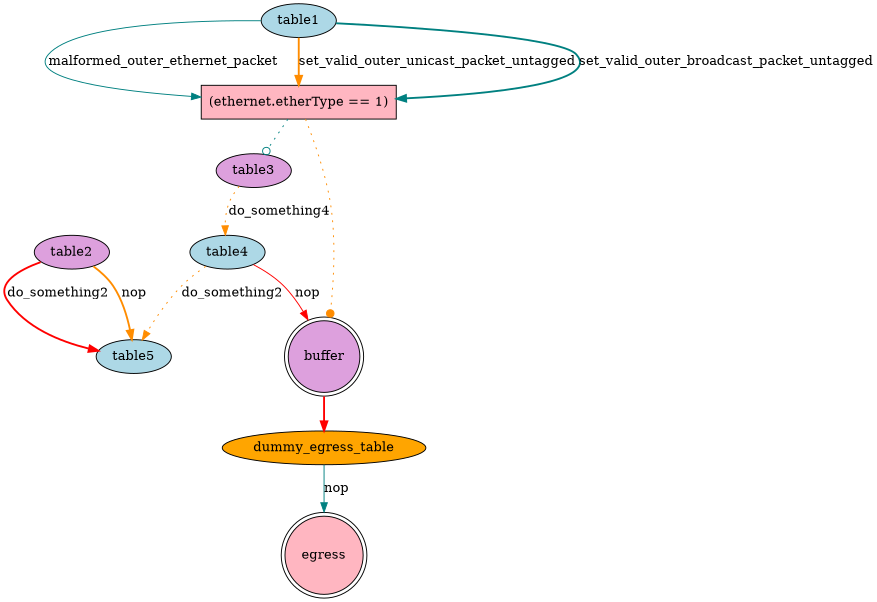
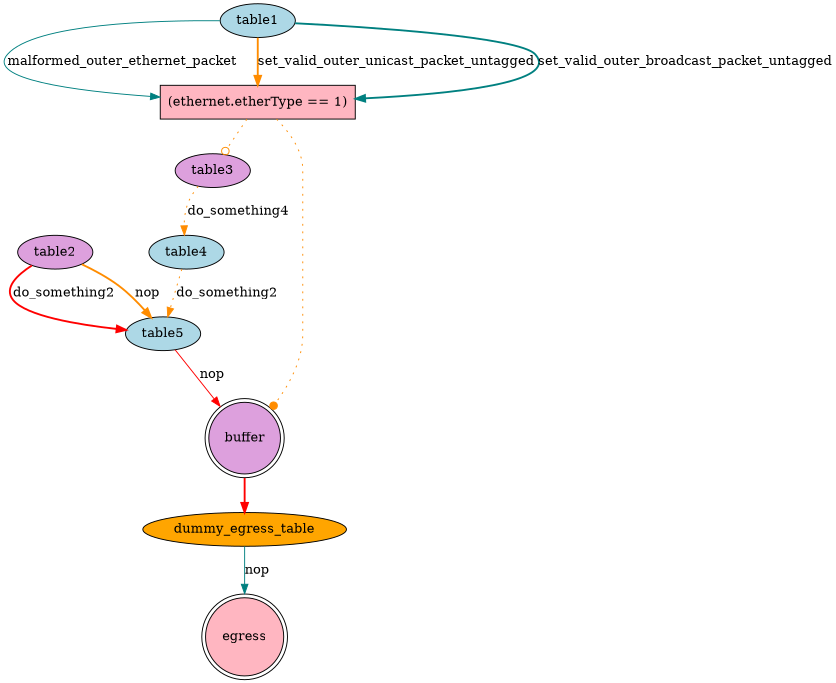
  digraph {
    node [fillcolor=plum shape=ellipse style=filled]
    edge [color=darkorange style=bold arrowhead=normal]
    buffer [shape=doublecircle]
    dummy_egress_table [fillcolor=orange]
    egress [fillcolor=lightpink shape=doublecircle]
    table1 [fillcolor=lightblue]
    n5 [fillcolor=lightpink label="(ethernet.etherType == 1)" shape=box]
    table3
    table4 [fillcolor=lightblue]
    table5 [fillcolor=lightblue]
    table2
    buffer -> dummy_egress_table [color=red arrowhead=""]
    dummy_egress_table -> egress [color=teal label=nop style=solid]
    table1 -> n5 [color=teal label=malformed_outer_ethernet_packet style=solid]
    table1 -> n5 [label=set_valid_outer_unicast_packet_untagged]
    table1 -> n5 [color=teal label=set_valid_outer_broadcast_packet_untagged]
    n5 -> buffer [arrowhead=dot style=dotted]
-   n5 -> table3 [arrowhead=odot color=teal style=dotted]
+   n5 -> table3 [arrowhead=odot style=dotted]
    table3 -> table4 [label=do_something4 style=dotted]
    table4 -> table5 [label=do_something2 style=dotted]
-   table4 -> buffer [color=red label=nop style=solid]
+   table5 -> buffer [color=red label=nop style=solid]
    table2 -> table5 [label=nop]
    table2 -> table5 [color=red label=do_something2]
  }
